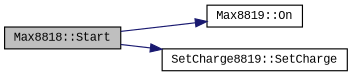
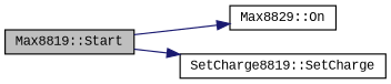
  digraph {
    fontname="Liberation Mono"
    rankdir=LR
    node [color=black fillcolor=white fontname="Liberation Mono" fontsize=10 shape=record style=filled]
    edge [color=midnightblue fontname="Liberation Mono" fontsize=10 labelfontname=Helvetica labelfontsize=10 style=solid]
-   n1 [fillcolor=grey75 fontcolor=black height=0.2 label="Max8818::Start" width=0.4]
-   n2 [height=0.2 label="Max8819::On" width=0.4]
+   n1 [fillcolor=grey75 fontcolor=black height=0.2 label="Max8819::Start" width=0.4]
+   n2 [height=0.2 label="Max8829::On" width=0.4]
    n3 [height=0.2 label="SetCharge8819::SetCharge" width=0.4]
    n1 -> n2
    n1 -> n3
  }
